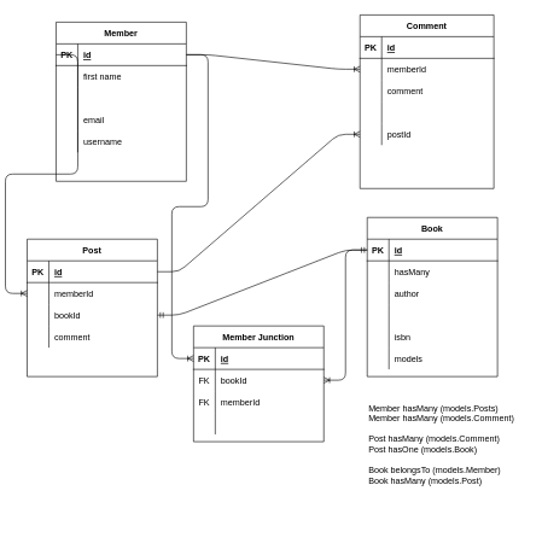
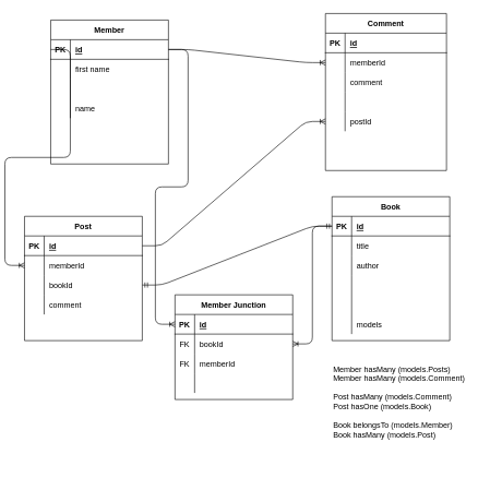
  <mxCell id="0" />
  <mxCell id="1" parent="0" />
  <mxCell id="2" value="Member" style="shape=table;startSize=30;container=1;collapsible=1;childLayout=tableLayout;fixedRows=1;rowLines=0;fontStyle=1;align=center;resizeLast=1;" vertex="1" parent="1"><mxGeometry x="60" y="30" width="180" height="220" as="geometry" /></mxCell>
  <mxCell id="3" value="" style="shape=partialRectangle;collapsible=0;dropTarget=0;pointerEvents=0;fillColor=none;top=0;left=0;bottom=1;right=0;points=[[0,0.5],[1,0.5]];portConstraint=eastwest;" vertex="1" parent="2"><mxGeometry y="30" width="180" height="30" as="geometry" /></mxCell>
  <mxCell id="4" value="PK" style="shape=partialRectangle;connectable=0;fillColor=none;top=0;left=0;bottom=0;right=0;fontStyle=1;overflow=hidden;" vertex="1" parent="3"><mxGeometry width="30" height="30" as="geometry" /></mxCell>
  <mxCell id="5" value="id" style="shape=partialRectangle;connectable=0;fillColor=none;top=0;left=0;bottom=0;right=0;align=left;spacingLeft=6;fontStyle=5;overflow=hidden;" vertex="1" parent="3"><mxGeometry x="30" width="150" height="30" as="geometry" /></mxCell>
  <mxCell id="6" value="" style="shape=partialRectangle;collapsible=0;dropTarget=0;pointerEvents=0;fillColor=none;top=0;left=0;bottom=0;right=0;points=[[0,0.5],[1,0.5]];portConstraint=eastwest;" vertex="1" parent="2"><mxGeometry y="60" width="180" height="30" as="geometry" /></mxCell>
  <mxCell id="7" value="" style="shape=partialRectangle;connectable=0;fillColor=none;top=0;left=0;bottom=0;right=0;editable=1;overflow=hidden;" vertex="1" parent="6"><mxGeometry width="30" height="30" as="geometry" /></mxCell>
  <mxCell id="8" value="first name" style="shape=partialRectangle;connectable=0;fillColor=none;top=0;left=0;bottom=0;right=0;align=left;spacingLeft=6;overflow=hidden;" vertex="1" parent="6"><mxGeometry x="30" width="150" height="30" as="geometry" /></mxCell>
  <mxCell id="9" value="" style="shape=partialRectangle;collapsible=0;dropTarget=0;pointerEvents=0;fillColor=none;top=0;left=0;bottom=0;right=0;points=[[0,0.5],[1,0.5]];portConstraint=eastwest;" vertex="1" parent="2"><mxGeometry y="90" width="180" height="30" as="geometry" /></mxCell>
  <mxCell id="10" value="" style="shape=partialRectangle;connectable=0;fillColor=none;top=0;left=0;bottom=0;right=0;editable=1;overflow=hidden;" vertex="1" parent="9"><mxGeometry width="30" height="30" as="geometry" /></mxCell>
  <mxCell id="11" value="" style="shape=partialRectangle;collapsible=0;dropTarget=0;pointerEvents=0;fillColor=none;top=0;left=0;bottom=0;right=0;points=[[0,0.5],[1,0.5]];portConstraint=eastwest;" vertex="1" parent="2"><mxGeometry y="120" width="180" height="30" as="geometry" /></mxCell>
  <mxCell id="12" value="" style="shape=partialRectangle;connectable=0;fillColor=none;top=0;left=0;bottom=0;right=0;editable=1;overflow=hidden;" vertex="1" parent="11"><mxGeometry width="30" height="30" as="geometry" /></mxCell>
- <mxCell id="13" value="email" style="shape=partialRectangle;connectable=0;fillColor=none;top=0;left=0;bottom=0;right=0;align=left;spacingLeft=6;overflow=hidden;" vertex="1" parent="11"><mxGeometry x="30" width="150" height="30" as="geometry" /></mxCell>
+ <mxCell id="13" value="name" style="shape=partialRectangle;connectable=0;fillColor=none;top=0;left=0;bottom=0;right=0;align=left;spacingLeft=6;overflow=hidden;" vertex="1" parent="11"><mxGeometry x="30" width="150" height="30" as="geometry" /></mxCell>
  <mxCell id="14" value="" style="shape=partialRectangle;collapsible=0;dropTarget=0;pointerEvents=0;fillColor=none;top=0;left=0;bottom=0;right=0;points=[[0,0.5],[1,0.5]];portConstraint=eastwest;" vertex="1" parent="2"><mxGeometry y="150" width="180" height="30" as="geometry" /></mxCell>
  <mxCell id="15" value="" style="shape=partialRectangle;connectable=0;fillColor=none;top=0;left=0;bottom=0;right=0;editable=1;overflow=hidden;" vertex="1" parent="14"><mxGeometry width="30" height="30" as="geometry" /></mxCell>
- <mxCell id="16" value="username" style="shape=partialRectangle;connectable=0;fillColor=none;top=0;left=0;bottom=0;right=0;align=left;spacingLeft=6;overflow=hidden;" vertex="1" parent="14"><mxGeometry x="30" width="150" height="30" as="geometry" /></mxCell>
  <mxCell id="17" value="" style="shape=partialRectangle;collapsible=0;dropTarget=0;pointerEvents=0;fillColor=none;top=0;left=0;bottom=0;right=0;points=[[0,0.5],[1,0.5]];portConstraint=eastwest;" vertex="1" parent="2"><mxGeometry y="180" width="180" height="30" as="geometry" /></mxCell>
  <mxCell id="18" value="" style="shape=partialRectangle;connectable=0;fillColor=none;top=0;left=0;bottom=0;right=0;editable=1;overflow=hidden;" vertex="1" parent="17"><mxGeometry width="30" height="30" as="geometry" /></mxCell>
  <mxCell id="19" value="Book" style="shape=table;startSize=30;container=1;collapsible=1;childLayout=tableLayout;fixedRows=1;rowLines=0;fontStyle=1;align=center;resizeLast=1;" vertex="1" parent="1"><mxGeometry x="490" y="300" width="180" height="220" as="geometry" /></mxCell>
  <mxCell id="20" value="" style="shape=partialRectangle;collapsible=0;dropTarget=0;pointerEvents=0;fillColor=none;top=0;left=0;bottom=1;right=0;points=[[0,0.5],[1,0.5]];portConstraint=eastwest;" vertex="1" parent="19"><mxGeometry y="30" width="180" height="30" as="geometry" /></mxCell>
  <mxCell id="21" value="PK" style="shape=partialRectangle;connectable=0;fillColor=none;top=0;left=0;bottom=0;right=0;fontStyle=1;overflow=hidden;" vertex="1" parent="20"><mxGeometry width="30" height="30" as="geometry" /></mxCell>
  <mxCell id="22" value="id" style="shape=partialRectangle;connectable=0;fillColor=none;top=0;left=0;bottom=0;right=0;align=left;spacingLeft=6;fontStyle=5;overflow=hidden;" vertex="1" parent="20"><mxGeometry x="30" width="150" height="30" as="geometry" /></mxCell>
  <mxCell id="23" value="" style="shape=partialRectangle;collapsible=0;dropTarget=0;pointerEvents=0;fillColor=none;top=0;left=0;bottom=0;right=0;points=[[0,0.5],[1,0.5]];portConstraint=eastwest;" vertex="1" parent="19"><mxGeometry y="60" width="180" height="30" as="geometry" /></mxCell>
  <mxCell id="24" value="" style="shape=partialRectangle;connectable=0;fillColor=none;top=0;left=0;bottom=0;right=0;editable=1;overflow=hidden;" vertex="1" parent="23"><mxGeometry width="30" height="30" as="geometry" /></mxCell>
- <mxCell id="25" value="hasMany" style="shape=partialRectangle;connectable=0;fillColor=none;top=0;left=0;bottom=0;right=0;align=left;spacingLeft=6;overflow=hidden;" vertex="1" parent="23"><mxGeometry x="30" width="150" height="30" as="geometry" /></mxCell>
+ <mxCell id="25" value="title" style="shape=partialRectangle;connectable=0;fillColor=none;top=0;left=0;bottom=0;right=0;align=left;spacingLeft=6;overflow=hidden;" vertex="1" parent="23"><mxGeometry x="30" width="150" height="30" as="geometry" /></mxCell>
  <mxCell id="26" value="" style="shape=partialRectangle;collapsible=0;dropTarget=0;pointerEvents=0;fillColor=none;top=0;left=0;bottom=0;right=0;points=[[0,0.5],[1,0.5]];portConstraint=eastwest;" vertex="1" parent="19"><mxGeometry y="90" width="180" height="30" as="geometry" /></mxCell>
  <mxCell id="27" value="" style="shape=partialRectangle;connectable=0;fillColor=none;top=0;left=0;bottom=0;right=0;editable=1;overflow=hidden;" vertex="1" parent="26"><mxGeometry width="30" height="30" as="geometry" /></mxCell>
  <mxCell id="28" value="author" style="shape=partialRectangle;connectable=0;fillColor=none;top=0;left=0;bottom=0;right=0;align=left;spacingLeft=6;overflow=hidden;" vertex="1" parent="26"><mxGeometry x="30" width="150" height="30" as="geometry" /></mxCell>
  <mxCell id="29" value="" style="shape=partialRectangle;collapsible=0;dropTarget=0;pointerEvents=0;fillColor=none;top=0;left=0;bottom=0;right=0;points=[[0,0.5],[1,0.5]];portConstraint=eastwest;" vertex="1" parent="19"><mxGeometry y="120" width="180" height="30" as="geometry" /></mxCell>
  <mxCell id="30" value="" style="shape=partialRectangle;connectable=0;fillColor=none;top=0;left=0;bottom=0;right=0;editable=1;overflow=hidden;" vertex="1" parent="29"><mxGeometry width="30" height="30" as="geometry" /></mxCell>
  <mxCell id="31" value="" style="shape=partialRectangle;collapsible=0;dropTarget=0;pointerEvents=0;fillColor=none;top=0;left=0;bottom=0;right=0;points=[[0,0.5],[1,0.5]];portConstraint=eastwest;" vertex="1" parent="19"><mxGeometry y="150" width="180" height="30" as="geometry" /></mxCell>
  <mxCell id="32" value="" style="shape=partialRectangle;connectable=0;fillColor=none;top=0;left=0;bottom=0;right=0;editable=1;overflow=hidden;" vertex="1" parent="31"><mxGeometry width="30" height="30" as="geometry" /></mxCell>
- <mxCell id="33" value="isbn" style="shape=partialRectangle;connectable=0;fillColor=none;top=0;left=0;bottom=0;right=0;align=left;spacingLeft=6;overflow=hidden;" vertex="1" parent="31"><mxGeometry x="30" width="150" height="30" as="geometry" /></mxCell>
  <mxCell id="34" value="" style="shape=partialRectangle;collapsible=0;dropTarget=0;pointerEvents=0;fillColor=none;top=0;left=0;bottom=0;right=0;points=[[0,0.5],[1,0.5]];portConstraint=eastwest;" vertex="1" parent="19"><mxGeometry y="180" width="180" height="30" as="geometry" /></mxCell>
  <mxCell id="35" value="" style="shape=partialRectangle;connectable=0;fillColor=none;top=0;left=0;bottom=0;right=0;editable=1;overflow=hidden;" vertex="1" parent="34"><mxGeometry width="30" height="30" as="geometry" /></mxCell>
  <mxCell id="36" value="models" style="shape=partialRectangle;connectable=0;fillColor=none;top=0;left=0;bottom=0;right=0;align=left;spacingLeft=6;overflow=hidden;" vertex="1" parent="34"><mxGeometry x="30" width="150" height="30" as="geometry" /></mxCell>
  <mxCell id="37" value="Post" style="shape=table;startSize=30;container=1;collapsible=1;childLayout=tableLayout;fixedRows=1;rowLines=0;fontStyle=1;align=center;resizeLast=1;" vertex="1" parent="1"><mxGeometry x="20" y="330" width="180" height="190" as="geometry" /></mxCell>
  <mxCell id="38" value="" style="shape=partialRectangle;collapsible=0;dropTarget=0;pointerEvents=0;fillColor=none;top=0;left=0;bottom=1;right=0;points=[[0,0.5],[1,0.5]];portConstraint=eastwest;" vertex="1" parent="37"><mxGeometry y="30" width="180" height="30" as="geometry" /></mxCell>
  <mxCell id="39" value="PK" style="shape=partialRectangle;connectable=0;fillColor=none;top=0;left=0;bottom=0;right=0;fontStyle=1;overflow=hidden;" vertex="1" parent="38"><mxGeometry width="30" height="30" as="geometry" /></mxCell>
  <mxCell id="40" value="id" style="shape=partialRectangle;connectable=0;fillColor=none;top=0;left=0;bottom=0;right=0;align=left;spacingLeft=6;fontStyle=5;overflow=hidden;" vertex="1" parent="38"><mxGeometry x="30" width="150" height="30" as="geometry" /></mxCell>
  <mxCell id="41" value="" style="shape=partialRectangle;collapsible=0;dropTarget=0;pointerEvents=0;fillColor=none;top=0;left=0;bottom=0;right=0;points=[[0,0.5],[1,0.5]];portConstraint=eastwest;" vertex="1" parent="37"><mxGeometry y="60" width="180" height="30" as="geometry" /></mxCell>
  <mxCell id="42" value="" style="shape=partialRectangle;connectable=0;fillColor=none;top=0;left=0;bottom=0;right=0;editable=1;overflow=hidden;" vertex="1" parent="41"><mxGeometry width="30" height="30" as="geometry" /></mxCell>
  <mxCell id="43" value="memberId" style="shape=partialRectangle;connectable=0;fillColor=none;top=0;left=0;bottom=0;right=0;align=left;spacingLeft=6;overflow=hidden;" vertex="1" parent="41"><mxGeometry x="30" width="150" height="30" as="geometry" /></mxCell>
  <mxCell id="44" value="" style="shape=partialRectangle;collapsible=0;dropTarget=0;pointerEvents=0;fillColor=none;top=0;left=0;bottom=0;right=0;points=[[0,0.5],[1,0.5]];portConstraint=eastwest;" vertex="1" parent="37"><mxGeometry y="90" width="180" height="30" as="geometry" /></mxCell>
  <mxCell id="45" value="" style="shape=partialRectangle;connectable=0;fillColor=none;top=0;left=0;bottom=0;right=0;editable=1;overflow=hidden;" vertex="1" parent="44"><mxGeometry width="30" height="30" as="geometry" /></mxCell>
  <mxCell id="46" value="bookId" style="shape=partialRectangle;connectable=0;fillColor=none;top=0;left=0;bottom=0;right=0;align=left;spacingLeft=6;overflow=hidden;" vertex="1" parent="44"><mxGeometry x="30" width="150" height="30" as="geometry" /></mxCell>
  <mxCell id="47" value="" style="shape=partialRectangle;collapsible=0;dropTarget=0;pointerEvents=0;fillColor=none;top=0;left=0;bottom=0;right=0;points=[[0,0.5],[1,0.5]];portConstraint=eastwest;" vertex="1" parent="37"><mxGeometry y="120" width="180" height="30" as="geometry" /></mxCell>
  <mxCell id="48" value="" style="shape=partialRectangle;connectable=0;fillColor=none;top=0;left=0;bottom=0;right=0;editable=1;overflow=hidden;" vertex="1" parent="47"><mxGeometry width="30" height="30" as="geometry" /></mxCell>
  <mxCell id="49" value="comment" style="shape=partialRectangle;connectable=0;fillColor=none;top=0;left=0;bottom=0;right=0;align=left;spacingLeft=6;overflow=hidden;" vertex="1" parent="47"><mxGeometry x="30" width="150" height="30" as="geometry" /></mxCell>
  <mxCell id="50" value="" style="shape=partialRectangle;collapsible=0;dropTarget=0;pointerEvents=0;fillColor=none;top=0;left=0;bottom=0;right=0;points=[[0,0.5],[1,0.5]];portConstraint=eastwest;" vertex="1" parent="37"><mxGeometry y="150" width="180" height="30" as="geometry" /></mxCell>
  <mxCell id="51" value="" style="shape=partialRectangle;connectable=0;fillColor=none;top=0;left=0;bottom=0;right=0;editable=1;overflow=hidden;" vertex="1" parent="50"><mxGeometry width="30" height="30" as="geometry" /></mxCell>
  <mxCell id="52" value="" style="edgeStyle=entityRelationEdgeStyle;fontSize=12;html=1;endArrow=ERoneToMany;entryX=0;entryY=0.5;entryDx=0;entryDy=0;" edge="1" parent="1" source="3" target="58"><mxGeometry width="100" height="100" relative="1" as="geometry"><mxPoint x="160" y="60" as="sourcePoint" /><mxPoint x="300" y="370" as="targetPoint" /></mxGeometry></mxCell>
  <mxCell id="53" value="" style="edgeStyle=entityRelationEdgeStyle;fontSize=12;html=1;endArrow=ERmandOne;startArrow=ERmandOne;exitX=1;exitY=0.5;exitDx=0;exitDy=0;entryX=0;entryY=0.5;entryDx=0;entryDy=0;" edge="1" parent="1" source="44" target="20"><mxGeometry width="100" height="100" relative="1" as="geometry"><mxPoint x="180" y="420" as="sourcePoint" /><mxPoint x="290" y="70" as="targetPoint" /></mxGeometry></mxCell>
  <mxCell id="54" value="Comment" style="shape=table;startSize=30;container=1;collapsible=1;childLayout=tableLayout;fixedRows=1;rowLines=0;fontStyle=1;align=center;resizeLast=1;" vertex="1" parent="1"><mxGeometry x="480" y="20" width="185" height="240" as="geometry" /></mxCell>
  <mxCell id="55" value="" style="shape=partialRectangle;collapsible=0;dropTarget=0;pointerEvents=0;fillColor=none;top=0;left=0;bottom=1;right=0;points=[[0,0.5],[1,0.5]];portConstraint=eastwest;" vertex="1" parent="54"><mxGeometry y="30" width="185" height="30" as="geometry" /></mxCell>
  <mxCell id="56" value="PK" style="shape=partialRectangle;connectable=0;fillColor=none;top=0;left=0;bottom=0;right=0;fontStyle=1;overflow=hidden;" vertex="1" parent="55"><mxGeometry width="30" height="30" as="geometry" /></mxCell>
  <mxCell id="57" value="id" style="shape=partialRectangle;connectable=0;fillColor=none;top=0;left=0;bottom=0;right=0;align=left;spacingLeft=6;fontStyle=5;overflow=hidden;" vertex="1" parent="55"><mxGeometry x="30" width="155" height="30" as="geometry" /></mxCell>
  <mxCell id="58" value="" style="shape=partialRectangle;collapsible=0;dropTarget=0;pointerEvents=0;fillColor=none;top=0;left=0;bottom=0;right=0;points=[[0,0.5],[1,0.5]];portConstraint=eastwest;" vertex="1" parent="54"><mxGeometry y="60" width="185" height="30" as="geometry" /></mxCell>
  <mxCell id="59" value="" style="shape=partialRectangle;connectable=0;fillColor=none;top=0;left=0;bottom=0;right=0;editable=1;overflow=hidden;" vertex="1" parent="58"><mxGeometry width="30" height="30" as="geometry" /></mxCell>
  <mxCell id="60" value="memberId" style="shape=partialRectangle;connectable=0;fillColor=none;top=0;left=0;bottom=0;right=0;align=left;spacingLeft=6;overflow=hidden;" vertex="1" parent="58"><mxGeometry x="30" width="155" height="30" as="geometry" /></mxCell>
  <mxCell id="61" value="" style="shape=partialRectangle;collapsible=0;dropTarget=0;pointerEvents=0;fillColor=none;top=0;left=0;bottom=0;right=0;points=[[0,0.5],[1,0.5]];portConstraint=eastwest;" vertex="1" parent="54"><mxGeometry y="90" width="185" height="30" as="geometry" /></mxCell>
  <mxCell id="62" value="" style="shape=partialRectangle;connectable=0;fillColor=none;top=0;left=0;bottom=0;right=0;editable=1;overflow=hidden;" vertex="1" parent="61"><mxGeometry width="30" height="30" as="geometry" /></mxCell>
  <mxCell id="63" value="comment" style="shape=partialRectangle;connectable=0;fillColor=none;top=0;left=0;bottom=0;right=0;align=left;spacingLeft=6;overflow=hidden;" vertex="1" parent="61"><mxGeometry x="30" width="155" height="30" as="geometry" /></mxCell>
  <mxCell id="64" value="" style="shape=partialRectangle;collapsible=0;dropTarget=0;pointerEvents=0;fillColor=none;top=0;left=0;bottom=0;right=0;points=[[0,0.5],[1,0.5]];portConstraint=eastwest;" vertex="1" parent="54"><mxGeometry y="120" width="185" height="30" as="geometry" /></mxCell>
  <mxCell id="65" value="" style="shape=partialRectangle;connectable=0;fillColor=none;top=0;left=0;bottom=0;right=0;editable=1;overflow=hidden;" vertex="1" parent="64"><mxGeometry width="30" height="30" as="geometry" /></mxCell>
  <mxCell id="66" value="" style="shape=partialRectangle;connectable=0;fillColor=none;top=0;left=0;bottom=0;right=0;align=left;spacingLeft=6;overflow=hidden;" vertex="1" parent="64"><mxGeometry x="30" width="155" height="30" as="geometry" /></mxCell>
  <mxCell id="67" value="" style="shape=partialRectangle;collapsible=0;dropTarget=0;pointerEvents=0;fillColor=none;top=0;left=0;bottom=0;right=0;points=[[0,0.5],[1,0.5]];portConstraint=eastwest;" vertex="1" parent="54"><mxGeometry y="150" width="185" height="30" as="geometry" /></mxCell>
  <mxCell id="68" value="" style="shape=partialRectangle;connectable=0;fillColor=none;top=0;left=0;bottom=0;right=0;editable=1;overflow=hidden;" vertex="1" parent="67"><mxGeometry width="30" height="30" as="geometry" /></mxCell>
  <mxCell id="69" value="postId" style="shape=partialRectangle;connectable=0;fillColor=none;top=0;left=0;bottom=0;right=0;align=left;spacingLeft=6;overflow=hidden;" vertex="1" parent="67"><mxGeometry x="30" width="155" height="30" as="geometry" /></mxCell>
  <mxCell id="70" value="" style="edgeStyle=entityRelationEdgeStyle;fontSize=12;html=1;endArrow=ERoneToMany;entryX=0;entryY=0.5;entryDx=0;entryDy=0;exitX=1;exitY=0.5;exitDx=0;exitDy=0;" edge="1" parent="1" source="38" target="67"><mxGeometry width="100" height="100" relative="1" as="geometry"><mxPoint x="165" y="360" as="sourcePoint" /><mxPoint x="265" y="260" as="targetPoint" /></mxGeometry></mxCell>
  <mxCell id="71" value="Member Junction" style="shape=table;startSize=30;container=1;collapsible=1;childLayout=tableLayout;fixedRows=1;rowLines=0;fontStyle=1;align=center;resizeLast=1;" vertex="1" parent="1"><mxGeometry x="250" y="450" width="180" height="160" as="geometry" /></mxCell>
  <mxCell id="72" value="" style="shape=partialRectangle;collapsible=0;dropTarget=0;pointerEvents=0;fillColor=none;top=0;left=0;bottom=1;right=0;points=[[0,0.5],[1,0.5]];portConstraint=eastwest;" vertex="1" parent="71"><mxGeometry y="30" width="180" height="30" as="geometry" /></mxCell>
  <mxCell id="73" value="PK" style="shape=partialRectangle;connectable=0;fillColor=none;top=0;left=0;bottom=0;right=0;fontStyle=1;overflow=hidden;" vertex="1" parent="72"><mxGeometry width="30" height="30" as="geometry" /></mxCell>
  <mxCell id="74" value="id" style="shape=partialRectangle;connectable=0;fillColor=none;top=0;left=0;bottom=0;right=0;align=left;spacingLeft=6;fontStyle=5;overflow=hidden;" vertex="1" parent="72"><mxGeometry x="30" width="150" height="30" as="geometry" /></mxCell>
  <mxCell id="75" value="" style="shape=partialRectangle;collapsible=0;dropTarget=0;pointerEvents=0;fillColor=none;top=0;left=0;bottom=0;right=0;points=[[0,0.5],[1,0.5]];portConstraint=eastwest;" vertex="1" parent="71"><mxGeometry y="60" width="180" height="30" as="geometry" /></mxCell>
  <mxCell id="76" value="FK" style="shape=partialRectangle;connectable=0;fillColor=none;top=0;left=0;bottom=0;right=0;editable=1;overflow=hidden;" vertex="1" parent="75"><mxGeometry width="30" height="30" as="geometry" /></mxCell>
  <mxCell id="77" value="bookId" style="shape=partialRectangle;connectable=0;fillColor=none;top=0;left=0;bottom=0;right=0;align=left;spacingLeft=6;overflow=hidden;" vertex="1" parent="75"><mxGeometry x="30" width="150" height="30" as="geometry" /></mxCell>
  <mxCell id="78" value="" style="shape=partialRectangle;collapsible=0;dropTarget=0;pointerEvents=0;fillColor=none;top=0;left=0;bottom=0;right=0;points=[[0,0.5],[1,0.5]];portConstraint=eastwest;" vertex="1" parent="71"><mxGeometry y="90" width="180" height="30" as="geometry" /></mxCell>
  <mxCell id="79" value="FK" style="shape=partialRectangle;connectable=0;fillColor=none;top=0;left=0;bottom=0;right=0;editable=1;overflow=hidden;" vertex="1" parent="78"><mxGeometry width="30" height="30" as="geometry" /></mxCell>
  <mxCell id="80" value="memberId" style="shape=partialRectangle;connectable=0;fillColor=none;top=0;left=0;bottom=0;right=0;align=left;spacingLeft=6;overflow=hidden;" vertex="1" parent="78"><mxGeometry x="30" width="150" height="30" as="geometry" /></mxCell>
  <mxCell id="81" value="" style="shape=partialRectangle;collapsible=0;dropTarget=0;pointerEvents=0;fillColor=none;top=0;left=0;bottom=0;right=0;points=[[0,0.5],[1,0.5]];portConstraint=eastwest;" vertex="1" parent="71"><mxGeometry y="120" width="180" height="30" as="geometry" /></mxCell>
  <mxCell id="82" value="" style="shape=partialRectangle;connectable=0;fillColor=none;top=0;left=0;bottom=0;right=0;editable=1;overflow=hidden;" vertex="1" parent="81"><mxGeometry width="30" height="30" as="geometry" /></mxCell>
  <mxCell id="83" value="" style="shape=partialRectangle;connectable=0;fillColor=none;top=0;left=0;bottom=0;right=0;align=left;spacingLeft=6;overflow=hidden;" vertex="1" parent="81"><mxGeometry x="30" width="150" height="30" as="geometry" /></mxCell>
  <mxCell id="84" value="" style="edgeStyle=entityRelationEdgeStyle;fontSize=12;html=1;endArrow=ERoneToMany;entryX=0;entryY=0.5;entryDx=0;entryDy=0;exitX=1;exitY=0.5;exitDx=0;exitDy=0;" edge="1" parent="1" source="3" target="72"><mxGeometry width="100" height="100" relative="1" as="geometry"><mxPoint x="190" y="130" as="sourcePoint" /><mxPoint x="157" y="644" as="targetPoint" /></mxGeometry></mxCell>
  <mxCell id="85" value="" style="edgeStyle=entityRelationEdgeStyle;fontSize=12;html=1;endArrow=ERoneToMany;exitX=0;exitY=0.5;exitDx=0;exitDy=0;entryX=1;entryY=0.5;entryDx=0;entryDy=0;" edge="1" parent="1" source="20" target="75"><mxGeometry width="100" height="100" relative="1" as="geometry"><mxPoint x="220" y="620" as="sourcePoint" /><mxPoint x="320" y="520" as="targetPoint" /></mxGeometry></mxCell>
  <mxCell id="86" value="" style="edgeStyle=entityRelationEdgeStyle;fontSize=12;html=1;endArrow=ERoneToMany;rounded=1;" edge="1" parent="1"><mxGeometry width="100" height="100" relative="1" as="geometry"><mxPoint x="60" y="75" as="sourcePoint" /><mxPoint x="20" y="405" as="targetPoint" /></mxGeometry></mxCell>
  <mxCell id="87" value="Member hasMany (models.Posts)&lt;br&gt;Member hasMany (models.Comment)&lt;br&gt;&lt;br&gt;Post hasMany (models.Comment)&lt;br&gt;Post hasOne (models.Book)&lt;br&gt;&lt;br&gt;Book belongsTo (models.Member)&lt;br&gt;Book hasMany (models.Post)&lt;br&gt;&lt;br&gt;&lt;br&gt;&lt;br&gt;&lt;br&gt;&lt;br&gt;" style="text;html=1;align=left;verticalAlign=middle;resizable=0;points=[];autosize=1;" vertex="1" parent="1"><mxGeometry x="490" y="555" width="220" height="190" as="geometry" /></mxCell>
